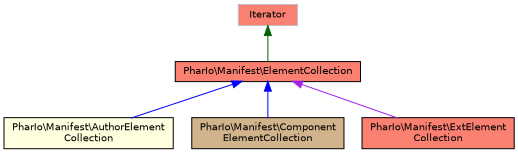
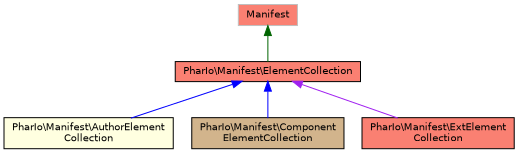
  digraph {
    rankdir=TB
    node [color=black fillcolor=salmon fontname=Helvetica fontsize=10 shape=record style=filled]
    edge [color=blue dir=back fontname=Helvetica fontsize=10 labelfontname=Helvetica labelfontsize=10 style=solid]
    n1 [fontcolor=black height=0.2 label="PharIo\\Manifest\\ElementCollection" width=0.4]
    n2 [fillcolor=lightyellow height=0.2 label="PharIo\\Manifest\\AuthorElement\lCollection" width=0.4]
    n3 [fillcolor=tan height=0.2 label="PharIo\\Manifest\\Component\lElementCollection" width=0.4]
    n4 [height=0.2 label="PharIo\\Manifest\\ExtElement\lCollection" width=0.4]
-   n5 [color=grey75 height=0.2 label=Iterator width=0.4]
+   n5 [color=grey75 height=0.2 label=Manifest width=0.4]
    n1 -> n2
    n1 -> n3
    n1 -> n4 [color=purple]
    n5 -> n1 [color=darkgreen]
  }
